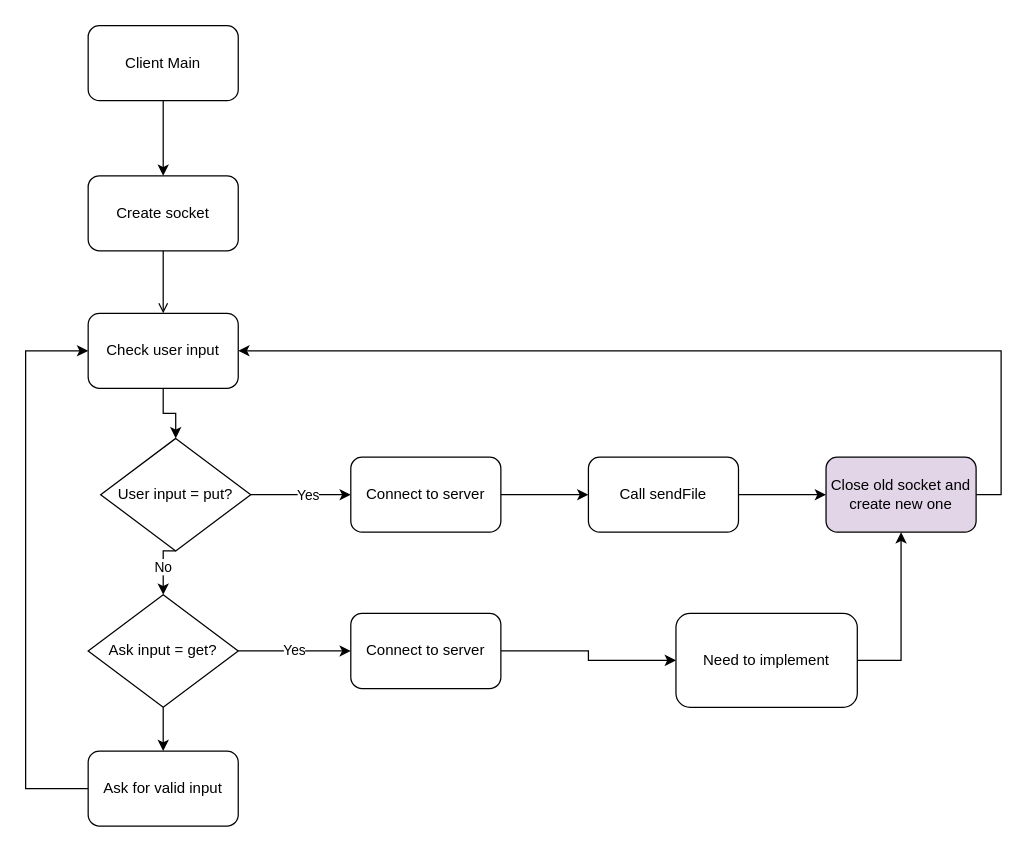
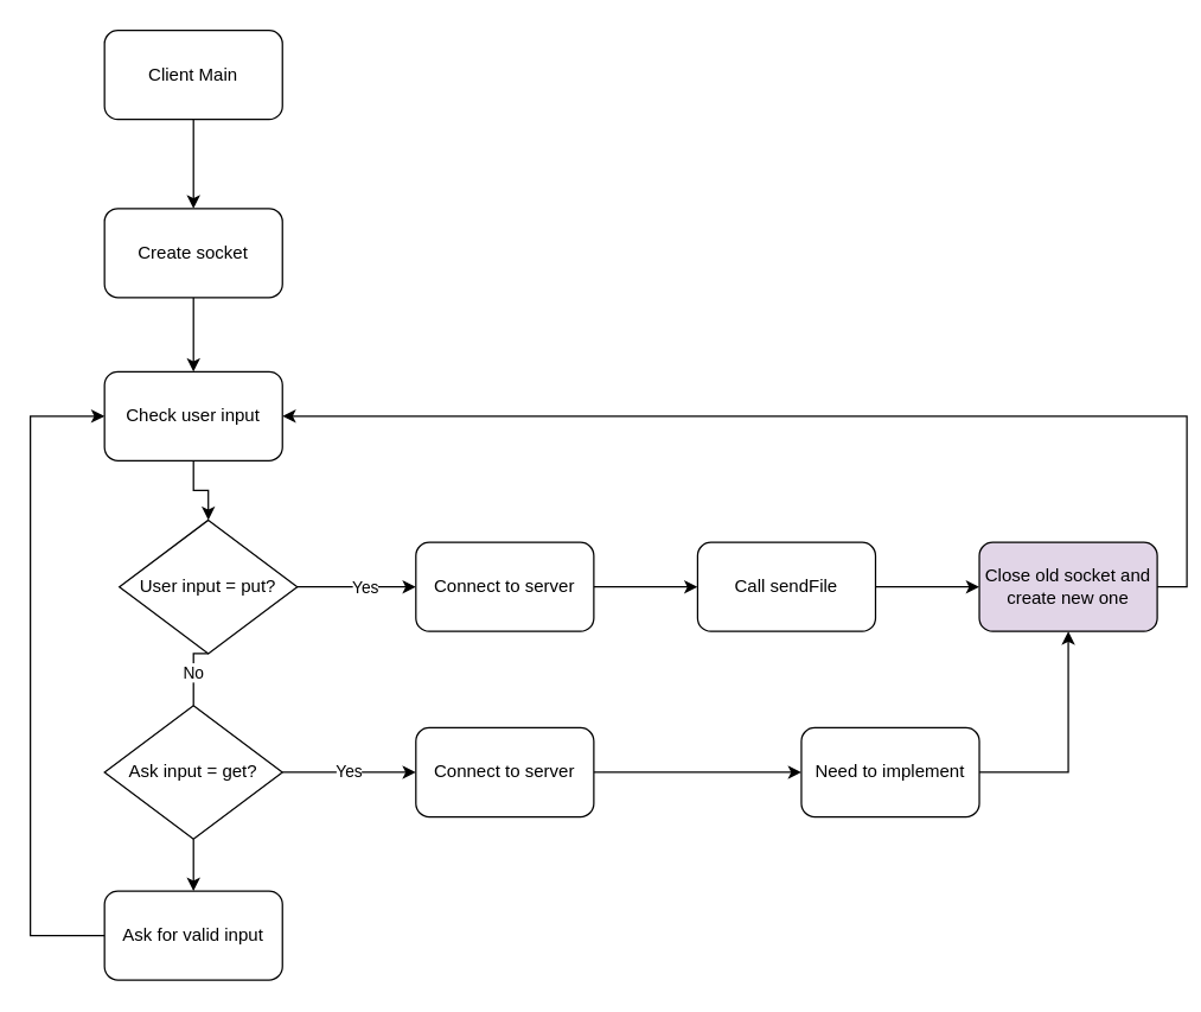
  <mxCell id="0" />
  <mxCell id="1" parent="0" />
  <mxCell id="2" style="edgeStyle=orthogonalEdgeStyle;rounded=0;orthogonalLoop=1;jettySize=auto;html=1;exitX=0.5;exitY=1;exitDx=0;exitDy=0;entryX=0.5;entryY=0;entryDx=0;entryDy=0;" parent="1" source="3" target="5" edge="1"><mxGeometry relative="1" as="geometry"><mxPoint x="140" y="110" as="targetPoint" /></mxGeometry></mxCell>
  <mxCell id="3" value="Client Main" style="rounded=1;whiteSpace=wrap;html=1;" parent="1" vertex="1"><mxGeometry x="70" y="20" width="120" height="60" as="geometry" /></mxCell>
- <mxCell id="4" style="edgeStyle=orthogonalEdgeStyle;rounded=0;orthogonalLoop=1;jettySize=auto;html=1;exitX=0.5;exitY=1;exitDx=0;exitDy=0;entryX=0.5;entryY=0;entryDx=0;entryDy=0;endArrow=open;" parent="1" source="5" target="7" edge="1"><mxGeometry relative="1" as="geometry" /></mxCell>
+ <mxCell id="4" style="edgeStyle=orthogonalEdgeStyle;rounded=0;orthogonalLoop=1;jettySize=auto;html=1;exitX=0.5;exitY=1;exitDx=0;exitDy=0;entryX=0.5;entryY=0;entryDx=0;entryDy=0;" parent="1" source="5" target="7" edge="1"><mxGeometry relative="1" as="geometry" /></mxCell>
  <mxCell id="5" value="Create socket" style="rounded=1;whiteSpace=wrap;html=1;" parent="1" vertex="1"><mxGeometry x="70" y="140" width="120" height="60" as="geometry" /></mxCell>
  <mxCell id="6" style="edgeStyle=orthogonalEdgeStyle;rounded=0;orthogonalLoop=1;jettySize=auto;html=1;exitX=0.5;exitY=1;exitDx=0;exitDy=0;entryX=0.5;entryY=0;entryDx=0;entryDy=0;" parent="1" source="7" target="11" edge="1"><mxGeometry relative="1" as="geometry" /></mxCell>
  <mxCell id="7" value="Check user input" style="rounded=1;whiteSpace=wrap;html=1;" parent="1" vertex="1"><mxGeometry x="70" y="250" width="120" height="60" as="geometry" /></mxCell>
  <mxCell id="8" style="edgeStyle=orthogonalEdgeStyle;rounded=0;orthogonalLoop=1;jettySize=auto;html=1;exitX=1;exitY=0.5;exitDx=0;exitDy=0;entryX=0;entryY=0.5;entryDx=0;entryDy=0;" parent="1" source="11" target="16" edge="1"><mxGeometry relative="1" as="geometry" /></mxCell>
  <mxCell id="9" value="Yes" style="edgeLabel;html=1;align=center;verticalAlign=middle;resizable=0;points=[];" parent="8" connectable="0" vertex="1"><mxGeometry x="0.133" relative="1" as="geometry"><mxPoint as="offset" /></mxGeometry></mxCell>
- <mxCell id="10" value="No" style="edgeStyle=orthogonalEdgeStyle;rounded=0;orthogonalLoop=1;jettySize=auto;html=1;exitX=0.5;exitY=1;exitDx=0;exitDy=0;entryX=0.5;entryY=0;entryDx=0;entryDy=0;" parent="1" source="11" target="14" edge="1"><mxGeometry relative="1" as="geometry" /></mxCell>
+ <mxCell id="10" value="No" style="edgeStyle=orthogonalEdgeStyle;rounded=0;orthogonalLoop=1;jettySize=auto;html=1;exitX=0.5;exitY=1;exitDx=0;exitDy=0;entryX=0.5;entryY=0;entryDx=0;entryDy=0;endArrow=none;" parent="1" source="11" target="14" edge="1"><mxGeometry relative="1" as="geometry" /></mxCell>
  <mxCell id="11" value="User input = put?" style="rhombus;whiteSpace=wrap;html=1;" parent="1" vertex="1"><mxGeometry x="80" y="350" width="120" height="90" as="geometry" /></mxCell>
  <mxCell id="12" value="Yes" style="edgeStyle=orthogonalEdgeStyle;rounded=0;orthogonalLoop=1;jettySize=auto;html=1;exitX=1;exitY=0.5;exitDx=0;exitDy=0;entryX=0;entryY=0.5;entryDx=0;entryDy=0;" parent="1" source="14" target="18" edge="1"><mxGeometry relative="1" as="geometry" /></mxCell>
  <mxCell id="13" style="edgeStyle=orthogonalEdgeStyle;rounded=0;orthogonalLoop=1;jettySize=auto;html=1;exitX=0.5;exitY=1;exitDx=0;exitDy=0;entryX=0.5;entryY=0;entryDx=0;entryDy=0;" parent="1" source="14" target="20" edge="1"><mxGeometry relative="1" as="geometry" /></mxCell>
  <mxCell id="14" value="Ask input = get?" style="rhombus;whiteSpace=wrap;html=1;" parent="1" vertex="1"><mxGeometry x="70" y="475" width="120" height="90" as="geometry" /></mxCell>
  <mxCell id="15" style="edgeStyle=orthogonalEdgeStyle;rounded=0;orthogonalLoop=1;jettySize=auto;html=1;exitX=1;exitY=0.5;exitDx=0;exitDy=0;entryX=0;entryY=0.5;entryDx=0;entryDy=0;" parent="1" source="16" target="22" edge="1"><mxGeometry relative="1" as="geometry" /></mxCell>
  <mxCell id="16" value="Connect to server" style="rounded=1;whiteSpace=wrap;html=1;" parent="1" vertex="1"><mxGeometry x="280" y="365" width="120" height="60" as="geometry" /></mxCell>
  <mxCell id="17" style="edgeStyle=orthogonalEdgeStyle;rounded=0;orthogonalLoop=1;jettySize=auto;html=1;exitX=1;exitY=0.5;exitDx=0;exitDy=0;entryX=0;entryY=0.5;entryDx=0;entryDy=0;" parent="1" source="18" target="26" edge="1"><mxGeometry relative="1" as="geometry" /></mxCell>
  <mxCell id="18" value="Connect to server" style="rounded=1;whiteSpace=wrap;html=1;" parent="1" vertex="1"><mxGeometry x="280" y="490" width="120" height="60" as="geometry" /></mxCell>
  <mxCell id="19" style="edgeStyle=orthogonalEdgeStyle;rounded=0;orthogonalLoop=1;jettySize=auto;html=1;exitX=0;exitY=0.5;exitDx=0;exitDy=0;entryX=0;entryY=0.5;entryDx=0;entryDy=0;" parent="1" source="20" target="7" edge="1"><mxGeometry relative="1" as="geometry"><Array as="points"><mxPoint x="20" y="630" /><mxPoint x="20" y="280" /></Array></mxGeometry></mxCell>
  <mxCell id="20" value="Ask for valid input" style="rounded=1;whiteSpace=wrap;html=1;" parent="1" vertex="1"><mxGeometry x="70" y="600" width="120" height="60" as="geometry" /></mxCell>
  <mxCell id="21" style="edgeStyle=orthogonalEdgeStyle;rounded=0;orthogonalLoop=1;jettySize=auto;html=1;exitX=1;exitY=0.5;exitDx=0;exitDy=0;entryX=0;entryY=0.5;entryDx=0;entryDy=0;" parent="1" source="22" target="24" edge="1"><mxGeometry relative="1" as="geometry" /></mxCell>
  <mxCell id="22" value="&lt;div&gt;Call sendFile&lt;br&gt;&lt;/div&gt;" style="rounded=1;whiteSpace=wrap;html=1;" parent="1" vertex="1"><mxGeometry x="470" y="365" width="120" height="60" as="geometry" /></mxCell>
  <mxCell id="23" style="edgeStyle=orthogonalEdgeStyle;rounded=0;orthogonalLoop=1;jettySize=auto;html=1;exitX=1;exitY=0.5;exitDx=0;exitDy=0;entryX=1;entryY=0.5;entryDx=0;entryDy=0;" parent="1" source="24" target="7" edge="1"><mxGeometry relative="1" as="geometry" /></mxCell>
  <mxCell id="24" value="Close old socket and create new one" style="rounded=1;whiteSpace=wrap;html=1;fillColor=#e1d5e7;" parent="1" vertex="1"><mxGeometry x="660" y="365" width="120" height="60" as="geometry" /></mxCell>
  <mxCell id="25" style="edgeStyle=orthogonalEdgeStyle;rounded=0;orthogonalLoop=1;jettySize=auto;html=1;exitX=1;exitY=0.5;exitDx=0;exitDy=0;entryX=0.5;entryY=1;entryDx=0;entryDy=0;" parent="1" source="26" target="24" edge="1"><mxGeometry relative="1" as="geometry" /></mxCell>
- <mxCell id="26" value="Need to implement" style="rounded=1;whiteSpace=wrap;html=1;" parent="1" vertex="1"><mxGeometry x="540" y="490" width="145" height="75" as="geometry" /></mxCell>
+ <mxCell id="26" value="Need to implement" style="rounded=1;whiteSpace=wrap;html=1;" parent="1" vertex="1"><mxGeometry x="540" y="490" width="120" height="60" as="geometry" /></mxCell>
